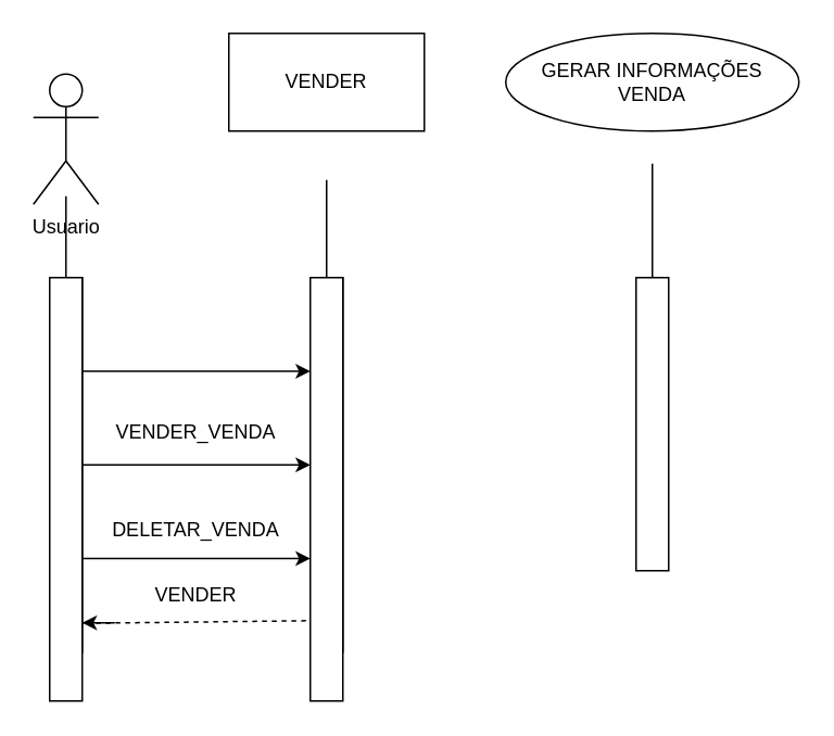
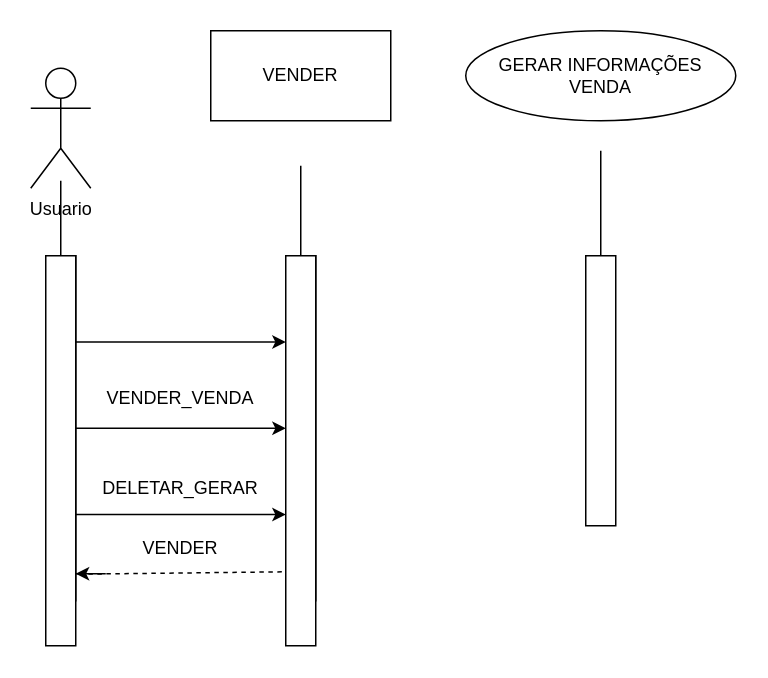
  <mxCell id="0" />
  <mxCell id="1" parent="0" />
  <mxCell id="2" value="Usuario" style="shape=umlActor;verticalLabelPosition=bottom;verticalAlign=top;html=1;outlineConnect=0;" vertex="1" parent="1"><mxGeometry x="20" y="45" width="40" height="80" as="geometry" /></mxCell>
  <mxCell id="3" value="VENDER" style="rounded=0;whiteSpace=wrap;html=1;" vertex="1" parent="1"><mxGeometry x="140" y="20" width="120" height="60" as="geometry" /></mxCell>
  <mxCell id="4" value="GERAR INFORMAÇÕES VENDA" style="ellipse;whiteSpace=wrap;html=1;" vertex="1" parent="1"><mxGeometry x="310" y="20" width="180" height="60" as="geometry" /></mxCell>
  <mxCell id="5" style="edgeStyle=orthogonalEdgeStyle;rounded=0;orthogonalLoop=1;jettySize=auto;html=1;exitX=1;exitY=0.25;exitDx=0;exitDy=0;entryX=0;entryY=0.25;entryDx=0;entryDy=0;" edge="1" parent="1" source="8" target="9"><mxGeometry relative="1" as="geometry" /></mxCell>
  <mxCell id="6" style="edgeStyle=orthogonalEdgeStyle;rounded=0;orthogonalLoop=1;jettySize=auto;html=1;exitX=1;exitY=0.5;exitDx=0;exitDy=0;entryX=0;entryY=0.5;entryDx=0;entryDy=0;" edge="1" parent="1" source="8" target="9"><mxGeometry relative="1" as="geometry" /></mxCell>
  <mxCell id="7" style="edgeStyle=orthogonalEdgeStyle;rounded=0;orthogonalLoop=1;jettySize=auto;html=1;exitX=1;exitY=0.75;exitDx=0;exitDy=0;entryX=0;entryY=0.75;entryDx=0;entryDy=0;" edge="1" parent="1" source="8" target="9"><mxGeometry relative="1" as="geometry" /></mxCell>
  <mxCell id="8" value="" style="rounded=0;whiteSpace=wrap;html=1;" vertex="1" parent="1"><mxGeometry x="30" y="170" width="20" height="230" as="geometry" /></mxCell>
  <mxCell id="9" value="" style="rounded=0;whiteSpace=wrap;html=1;" vertex="1" parent="1"><mxGeometry x="190" y="170" width="20" height="230" as="geometry" /></mxCell>
  <mxCell id="10" value="" style="rounded=0;whiteSpace=wrap;html=1;" vertex="1" parent="1"><mxGeometry x="390" y="170" width="20" height="180" as="geometry" /></mxCell>
  <mxCell id="11" value="" style="dgeStyle=orthogonalEdgeStyle;endArrow=none;dashed=1;html=1;rounded=0;entryX=0.04;entryY=0.916;entryDx=0;entryDy=0;entryPerimeter=0;exitX=1.12;exitY=0.923;exitDx=0;exitDy=0;exitPerimeter=0;" edge="1" parent="1" source="8" target="9"><mxGeometry width="50" height="50" relative="1" as="geometry"><mxPoint x="230" y="230" as="sourcePoint" /><mxPoint x="280" y="180" as="targetPoint" /></mxGeometry></mxCell>
  <mxCell id="12" value="" style="endArrow=classic;html=1;rounded=0;" edge="1" parent="1"><mxGeometry width="50" height="50" relative="1" as="geometry"><mxPoint x="50" y="382" as="sourcePoint" /><mxPoint x="50" y="382" as="targetPoint" /><Array as="points"><mxPoint x="70" y="382" /></Array></mxGeometry></mxCell>
  <mxCell id="13" value="" style="endArrow=none;html=1;rounded=0;exitX=0.5;exitY=0;exitDx=0;exitDy=0;" edge="1" parent="1" source="9"><mxGeometry width="50" height="50" relative="1" as="geometry"><mxPoint x="80" y="160" as="sourcePoint" /><mxPoint x="200" y="110" as="targetPoint" /><Array as="points"><mxPoint x="200" y="110" /></Array></mxGeometry></mxCell>
  <mxCell id="14" value="" style="endArrow=none;html=1;rounded=0;entryX=0.5;entryY=0;entryDx=0;entryDy=0;" edge="1" parent="1" target="8"><mxGeometry width="50" height="50" relative="1" as="geometry"><mxPoint x="40" y="120" as="sourcePoint" /><mxPoint x="-170" y="210" as="targetPoint" /></mxGeometry></mxCell>
  <mxCell id="15" value="" style="endArrow=none;html=1;rounded=0;exitX=0.5;exitY=0;exitDx=0;exitDy=0;" edge="1" parent="1" source="10"><mxGeometry width="50" height="50" relative="1" as="geometry"><mxPoint x="440" y="170" as="sourcePoint" /><mxPoint x="400" y="100" as="targetPoint" /><Array as="points"><mxPoint x="400" y="100" /></Array></mxGeometry></mxCell>
  <mxCell id="16" value="" style="rounded=0;whiteSpace=wrap;html=1;" vertex="1" parent="1"><mxGeometry x="30" y="170" width="20" height="260" as="geometry" /></mxCell>
  <mxCell id="17" value="" style="rounded=0;whiteSpace=wrap;html=1;" vertex="1" parent="1"><mxGeometry x="190" y="170" width="20" height="260" as="geometry" /></mxCell>
  <mxCell id="18" value="VENDER" style="text;html=1;align=center;verticalAlign=middle;whiteSpace=wrap;rounded=0;" vertex="1" parent="1"><mxGeometry x="90" y="350" width="60" height="30" as="geometry" /></mxCell>
  <mxCell id="19" value="VENDER_VENDA" style="text;html=1;align=center;verticalAlign=middle;whiteSpace=wrap;rounded=0;" vertex="1" parent="1"><mxGeometry x="60" y="250" width="120" height="30" as="geometry" /></mxCell>
- <mxCell id="20" value="DELETAR_VENDA" style="text;html=1;align=center;verticalAlign=middle;whiteSpace=wrap;rounded=0;" vertex="1" parent="1"><mxGeometry x="60" y="310" width="120" height="30" as="geometry" /></mxCell>
+ <mxCell id="20" value="DELETAR_GERAR" style="text;html=1;align=center;verticalAlign=middle;whiteSpace=wrap;rounded=0;" vertex="1" parent="1"><mxGeometry x="60" y="310" width="120" height="30" as="geometry" /></mxCell>
